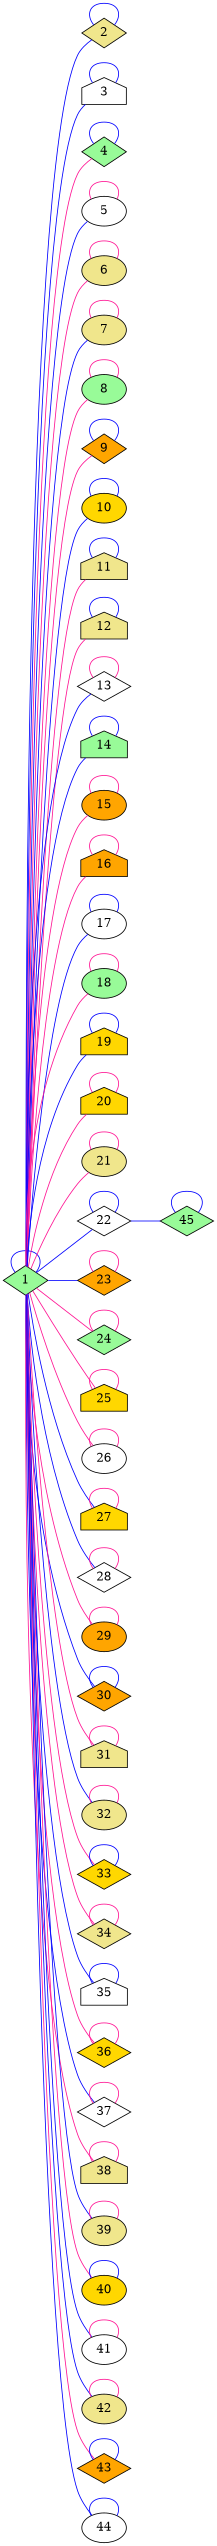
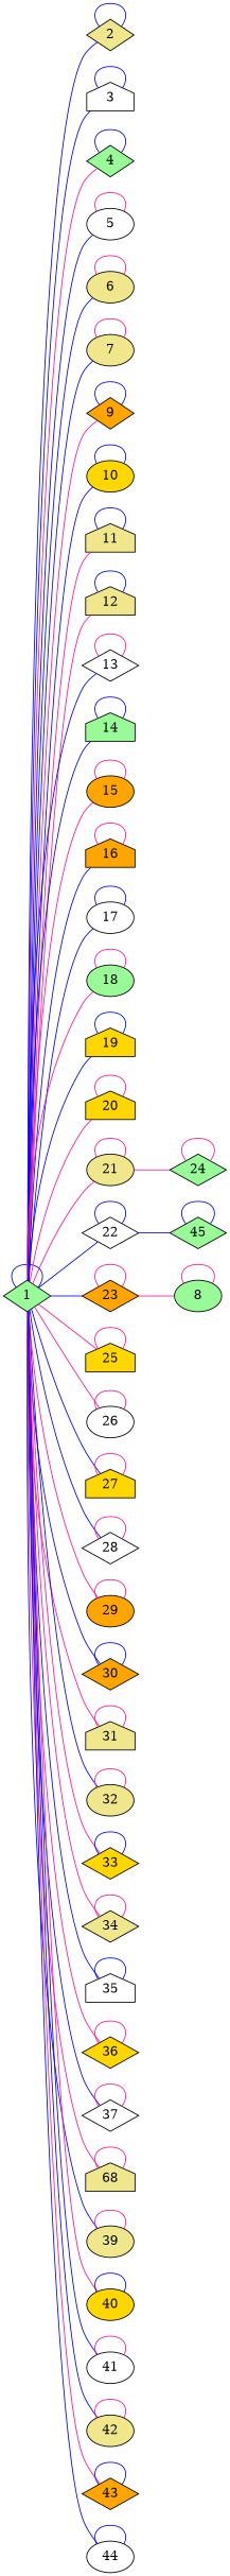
  graph {
    rankdir=LR
    node [fillcolor=khaki host_bandwidth_down="10 Mbit" host_bandwidth_up="10 Mbit" shape=ellipse style=filled]
    edge [color=deeppink latency="10 ms" packet_loss=0.0 weight=0]
    1 [fillcolor=palegreen shape=diamond]
    2 [shape=diamond]
    3 [fillcolor=white shape=house]
    4 [fillcolor=palegreen shape=diamond]
    5 [fillcolor=white]
    6
    7
    8 [fillcolor=palegreen]
    9 [fillcolor=orange shape=diamond]
    10 [fillcolor=gold]
    11 [shape=house]
    12 [shape=house]
    13 [fillcolor=white shape=diamond]
    14 [fillcolor=palegreen shape=house]
    15 [fillcolor=orange]
    16 [fillcolor=orange shape=house]
    17 [fillcolor=white]
    18 [fillcolor=palegreen]
    19 [fillcolor=gold shape=house]
    20 [fillcolor=gold shape=house]
    21
    22 [fillcolor=white shape=diamond]
    23 [fillcolor=orange shape=diamond]
    24 [fillcolor=palegreen shape=diamond]
    25 [fillcolor=gold shape=house]
    26 [fillcolor=white]
    27 [fillcolor=gold shape=house]
    28 [fillcolor=white shape=diamond]
    29 [fillcolor=orange]
    30 [fillcolor=orange shape=diamond]
    31 [shape=house]
    32
    33 [fillcolor=gold shape=diamond]
    34 [shape=diamond]
    35 [fillcolor=white shape=house]
    36 [fillcolor=gold shape=diamond]
    37 [fillcolor=white shape=diamond]
-   38 [shape=house]
+   38 [shape=house label=68]
    39
    40 [fillcolor=gold]
    41 [fillcolor=white]
    42
    43 [fillcolor=orange shape=diamond]
    44 [fillcolor=white]
    45 [fillcolor=palegreen shape=diamond]
    1 -- 1 [color=blue]
    1 -- 2 [color=blue weight=1]
    1 -- 3 [color=blue weight=1]
    1 -- 4 [weight=1]
    1 -- 5 [color=blue weight=1]
-   1 -- 6 [weight=1]
+   1 -- 6 [color=blue weight=1]
    1 -- 7 [color=blue weight=1]
-   1 -- 8 [weight=1]
+   23 -- 8 [weight=1]
    1 -- 9 [weight=1]
    1 -- 10 [color=blue weight=1]
    1 -- 11 [weight=1]
    1 -- 12 [weight=1]
    1 -- 13 [color=blue weight=1]
    1 -- 14 [color=blue weight=1]
    1 -- 15 [weight=1]
-   1 -- 16 [weight=1]
+   1 -- 16 [color=blue weight=1]
    1 -- 17 [color=blue weight=1]
    1 -- 18 [weight=1]
    1 -- 19 [color=blue weight=1]
    1 -- 20 [weight=1]
    1 -- 21 [weight=1]
    1 -- 22 [color=blue weight=1]
    1 -- 23 [color=blue weight=1]
-   1 -- 24 [weight=1]
+   21 -- 24 [weight=1]
    1 -- 25 [weight=1]
    1 -- 26 [weight=1]
    1 -- 27 [color=blue weight=1]
    1 -- 28 [color=blue weight=1]
    1 -- 29 [weight=1]
    1 -- 30 [color=blue weight=1]
    1 -- 31 [weight=1]
    1 -- 32 [color=blue weight=1]
    1 -- 33 [weight=1]
    1 -- 34 [weight=1]
    1 -- 35 [color=blue weight=1]
    1 -- 36 [weight=1]
    1 -- 37 [color=blue weight=1]
    1 -- 38 [weight=1]
    1 -- 39 [color=blue weight=1]
    1 -- 40 [weight=1]
    1 -- 41 [color=blue weight=1]
    1 -- 42 [color=blue weight=1]
    1 -- 43 [weight=1]
    1 -- 44 [color=blue weight=1]
    2 -- 2 [color=blue]
    3 -- 3 [color=blue]
    4 -- 4 [color=blue]
    5 -- 5
    6 -- 6
    7 -- 7
    8 -- 8
    9 -- 9 [color=blue]
    10 -- 10 [color=blue]
    11 -- 11 [color=blue]
    12 -- 12 [color=blue]
    13 -- 13
    14 -- 14 [color=blue]
    15 -- 15
    16 -- 16
    17 -- 17 [color=blue]
    18 -- 18
    19 -- 19 [color=blue]
    20 -- 20
    21 -- 21
    22 -- 22 [color=blue]
    22 -- 45 [color=blue weight=1]
    23 -- 23
    24 -- 24
    25 -- 25
    26 -- 26
    27 -- 27
    28 -- 28
    29 -- 29
    30 -- 30 [color=blue]
    31 -- 31
    32 -- 32
    33 -- 33 [color=blue]
    34 -- 34
    35 -- 35 [color=blue]
    36 -- 36
    37 -- 37
    38 -- 38
    39 -- 39
    40 -- 40 [color=blue]
    41 -- 41
    42 -- 42
    43 -- 43 [color=blue]
    44 -- 44 [color=blue]
    45 -- 45 [color=blue]
  }
